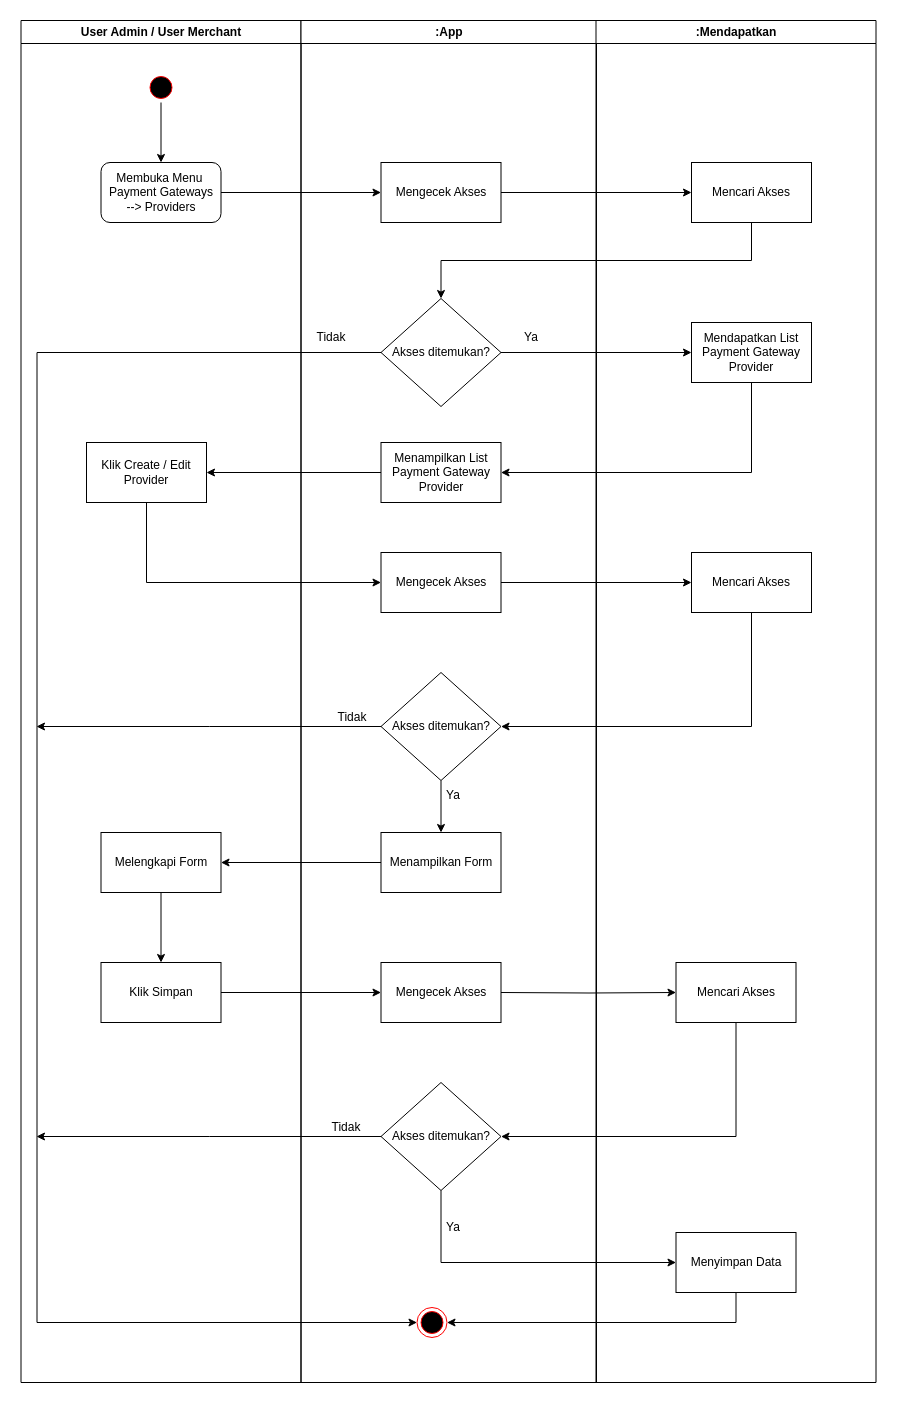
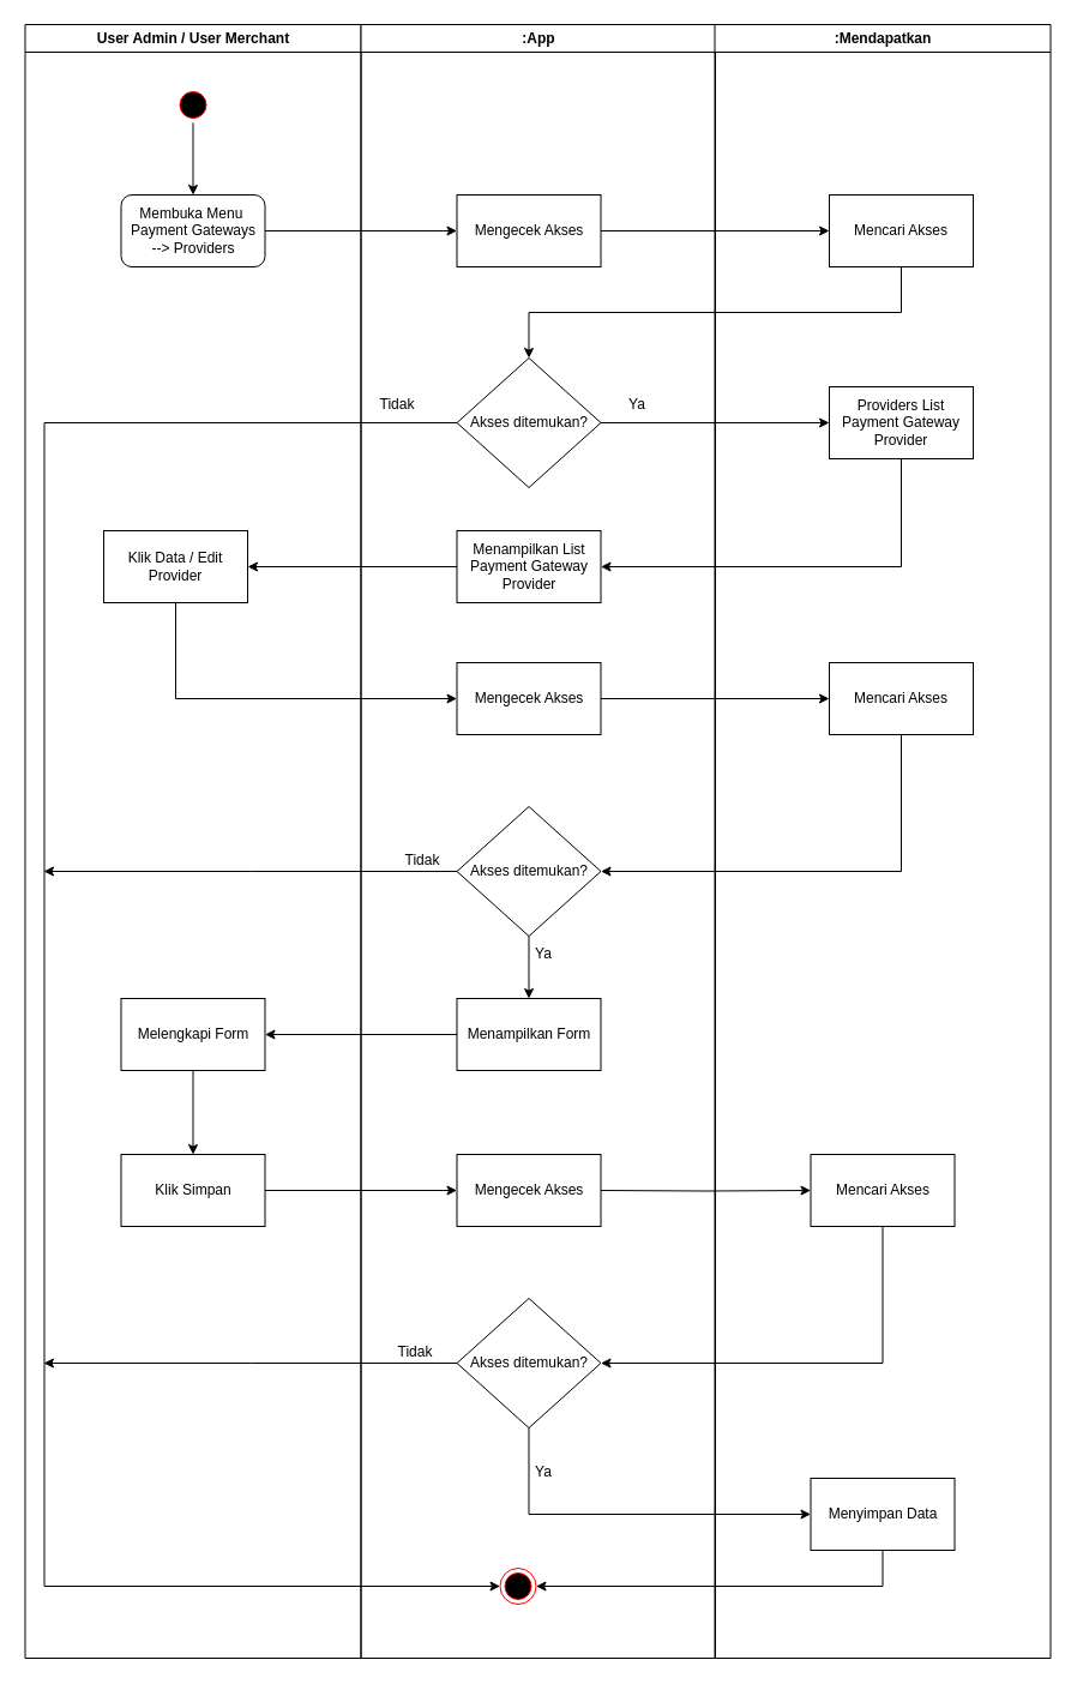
  <mxCell id="0" />
  <mxCell id="1" parent="0" />
  <mxCell id="2" value="User Admin / User Merchant" style="swimlane;whiteSpace=wrap;movable=1;resizable=1;rotatable=1;deletable=1;editable=1;connectable=1;resizeHeight=1;resizeWidth=1;" parent="1" vertex="1"><mxGeometry x="20.5" y="20" width="280" height="1362" as="geometry"><mxRectangle x="164.5" y="128" width="200" height="30" as="alternateBounds" /></mxGeometry></mxCell>
  <mxCell id="3" style="edgeStyle=orthogonalEdgeStyle;rounded=0;orthogonalLoop=1;jettySize=auto;html=1;exitX=0.5;exitY=1;exitDx=0;exitDy=0;entryX=0.5;entryY=0;entryDx=0;entryDy=0;" parent="2" source="4" target="5" edge="1"><mxGeometry relative="1" as="geometry" /></mxCell>
  <mxCell id="4" value="" style="ellipse;shape=startState;fillColor=#000000;strokeColor=#ff0000;" parent="2" vertex="1"><mxGeometry x="125" y="52" width="30" height="30" as="geometry" /></mxCell>
  <mxCell id="5" value="Membuka Menu&amp;nbsp;&lt;br style=&quot;border-color: var(--border-color);&quot;&gt;Payment Gateways &lt;br&gt;--&amp;gt; Providers" style="whiteSpace=wrap;html=1;rounded=1;" parent="2" vertex="1"><mxGeometry x="80" y="142" width="120" height="60" as="geometry" /></mxCell>
- <mxCell id="6" value="Klik Create / Edit Provider" style="rounded=0;whiteSpace=wrap;html=1;" parent="2" vertex="1"><mxGeometry x="65.5" y="422" width="120" height="60" as="geometry" /></mxCell>
+ <mxCell id="6" value="Klik Data / Edit Provider" style="rounded=0;whiteSpace=wrap;html=1;" parent="2" vertex="1"><mxGeometry x="65.5" y="422" width="120" height="60" as="geometry" /></mxCell>
  <mxCell id="7" style="edgeStyle=orthogonalEdgeStyle;rounded=0;orthogonalLoop=1;jettySize=auto;html=1;exitX=0.5;exitY=1;exitDx=0;exitDy=0;entryX=0.5;entryY=0;entryDx=0;entryDy=0;" parent="2" source="8" target="9" edge="1"><mxGeometry relative="1" as="geometry" /></mxCell>
  <mxCell id="8" value="Melengkapi Form" style="rounded=0;whiteSpace=wrap;html=1;" parent="2" vertex="1"><mxGeometry x="80" y="812" width="120" height="60" as="geometry" /></mxCell>
  <mxCell id="9" value="Klik Simpan" style="rounded=0;whiteSpace=wrap;html=1;" parent="2" vertex="1"><mxGeometry x="80" y="942" width="120" height="60" as="geometry" /></mxCell>
  <mxCell id="10" value=":App" style="swimlane;whiteSpace=wrap;movable=1;resizable=1;rotatable=1;deletable=1;editable=1;connectable=1;" parent="1" vertex="1"><mxGeometry x="300.5" y="20" width="295.5" height="1362" as="geometry" /></mxCell>
  <mxCell id="11" value="Mengecek Akses" style="rounded=0;whiteSpace=wrap;html=1;" parent="10" vertex="1"><mxGeometry x="80" y="142" width="120" height="60" as="geometry" /></mxCell>
  <mxCell id="12" value="Akses ditemukan?" style="rhombus;whiteSpace=wrap;html=1;" parent="10" vertex="1"><mxGeometry x="80" y="278" width="120" height="108" as="geometry" /></mxCell>
  <mxCell id="13" value="Menampilkan List Payment Gateway Provider" style="rounded=0;whiteSpace=wrap;html=1;" parent="10" vertex="1"><mxGeometry x="80" y="422" width="120" height="60" as="geometry" /></mxCell>
  <mxCell id="14" value="Mengecek Akses" style="rounded=0;whiteSpace=wrap;html=1;" parent="10" vertex="1"><mxGeometry x="80" y="532" width="120" height="60" as="geometry" /></mxCell>
  <mxCell id="15" value="" style="ellipse;shape=endState;fillColor=#000000;strokeColor=#ff0000" parent="10" vertex="1"><mxGeometry x="116" y="1287" width="30" height="30" as="geometry" /></mxCell>
  <mxCell id="16" style="edgeStyle=orthogonalEdgeStyle;rounded=0;orthogonalLoop=1;jettySize=auto;html=1;entryX=0;entryY=0.5;entryDx=0;entryDy=0;" parent="10" source="12" target="15" edge="1"><mxGeometry relative="1" as="geometry"><Array as="points"><mxPoint x="-264" y="332" /><mxPoint x="-264" y="1302" /></Array><mxPoint x="75.5" y="332" as="sourcePoint" /></mxGeometry></mxCell>
  <mxCell id="17" style="edgeStyle=orthogonalEdgeStyle;rounded=0;orthogonalLoop=1;jettySize=auto;html=1;exitX=0.5;exitY=1;exitDx=0;exitDy=0;entryX=0.5;entryY=0;entryDx=0;entryDy=0;" parent="10" source="18" target="22" edge="1"><mxGeometry relative="1" as="geometry" /></mxCell>
  <mxCell id="18" value="Akses ditemukan?" style="rhombus;whiteSpace=wrap;html=1;" parent="10" vertex="1"><mxGeometry x="80" y="652" width="120" height="108" as="geometry" /></mxCell>
  <mxCell id="19" value="Ya" style="text;html=1;strokeColor=none;fillColor=none;align=center;verticalAlign=middle;whiteSpace=wrap;rounded=0;" parent="10" vertex="1"><mxGeometry x="200" y="302" width="60" height="30" as="geometry" /></mxCell>
  <mxCell id="20" value="Tidak" style="text;html=1;strokeColor=none;fillColor=none;align=center;verticalAlign=middle;whiteSpace=wrap;rounded=0;" parent="10" vertex="1"><mxGeometry y="302" width="60" height="30" as="geometry" /></mxCell>
  <mxCell id="21" value="Tidak" style="text;html=1;strokeColor=none;fillColor=none;align=center;verticalAlign=middle;whiteSpace=wrap;rounded=0;" parent="10" vertex="1"><mxGeometry x="21.5" y="682" width="60" height="30" as="geometry" /></mxCell>
  <mxCell id="22" value="Menampilkan Form" style="rounded=0;whiteSpace=wrap;html=1;" parent="10" vertex="1"><mxGeometry x="80" y="812" width="120" height="60" as="geometry" /></mxCell>
  <mxCell id="23" value="Mengecek Akses" style="rounded=0;whiteSpace=wrap;html=1;" parent="10" vertex="1"><mxGeometry x="80" y="942" width="120" height="60" as="geometry" /></mxCell>
  <mxCell id="24" value="Akses ditemukan?" style="rhombus;whiteSpace=wrap;html=1;" parent="10" vertex="1"><mxGeometry x="80" y="1062" width="120" height="108" as="geometry" /></mxCell>
  <mxCell id="25" value="Ya" style="text;html=1;strokeColor=none;fillColor=none;align=center;verticalAlign=middle;whiteSpace=wrap;rounded=0;" parent="10" vertex="1"><mxGeometry x="122.5" y="760" width="60" height="30" as="geometry" /></mxCell>
  <mxCell id="26" value="Ya" style="text;html=1;strokeColor=none;fillColor=none;align=center;verticalAlign=middle;whiteSpace=wrap;rounded=0;" parent="10" vertex="1"><mxGeometry x="122.5" y="1192" width="60" height="30" as="geometry" /></mxCell>
  <mxCell id="27" value="Tidak" style="text;html=1;strokeColor=none;fillColor=none;align=center;verticalAlign=middle;whiteSpace=wrap;rounded=0;" parent="10" vertex="1"><mxGeometry x="15.5" y="1092" width="60" height="30" as="geometry" /></mxCell>
  <mxCell id="28" value=":Mendapatkan" style="swimlane;whiteSpace=wrap;movable=1;resizable=1;rotatable=1;deletable=1;editable=1;connectable=1;" parent="1" vertex="1"><mxGeometry x="595.5" y="20" width="280" height="1362" as="geometry" /></mxCell>
  <mxCell id="29" value="Mencari Akses" style="rounded=0;whiteSpace=wrap;html=1;" parent="28" vertex="1"><mxGeometry x="95.5" y="142" width="120" height="60" as="geometry" /></mxCell>
- <mxCell id="30" value="Mendapatkan List Payment Gateway Provider" style="rounded=0;whiteSpace=wrap;html=1;" parent="28" vertex="1"><mxGeometry x="95.5" y="302" width="120" height="60" as="geometry" /></mxCell>
+ <mxCell id="30" value="Providers List Payment Gateway Provider" style="rounded=0;whiteSpace=wrap;html=1;" parent="28" vertex="1"><mxGeometry x="95.5" y="302" width="120" height="60" as="geometry" /></mxCell>
  <mxCell id="31" value="Mencari Akses" style="rounded=0;whiteSpace=wrap;html=1;" parent="28" vertex="1"><mxGeometry x="95.5" y="532" width="120" height="60" as="geometry" /></mxCell>
  <mxCell id="32" value="Mencari Akses" style="rounded=0;whiteSpace=wrap;html=1;" parent="28" vertex="1"><mxGeometry x="80" y="942" width="120" height="60" as="geometry" /></mxCell>
  <mxCell id="33" value="Menyimpan Data" style="rounded=0;whiteSpace=wrap;html=1;" parent="28" vertex="1"><mxGeometry x="80" y="1212" width="120" height="60" as="geometry" /></mxCell>
  <mxCell id="34" style="edgeStyle=orthogonalEdgeStyle;rounded=0;orthogonalLoop=1;jettySize=auto;html=1;exitX=0.5;exitY=1;exitDx=0;exitDy=0;entryX=1;entryY=0.5;entryDx=0;entryDy=0;" parent="1" source="30" target="13" edge="1"><mxGeometry relative="1" as="geometry" /></mxCell>
  <mxCell id="35" style="edgeStyle=orthogonalEdgeStyle;rounded=0;orthogonalLoop=1;jettySize=auto;html=1;exitX=0;exitY=0.5;exitDx=0;exitDy=0;entryX=1;entryY=0.5;entryDx=0;entryDy=0;" parent="1" source="13" target="6" edge="1"><mxGeometry relative="1" as="geometry" /></mxCell>
  <mxCell id="36" style="edgeStyle=orthogonalEdgeStyle;rounded=0;orthogonalLoop=1;jettySize=auto;html=1;exitX=1;exitY=0.5;exitDx=0;exitDy=0;entryX=0;entryY=0.5;entryDx=0;entryDy=0;" parent="1" source="5" target="11" edge="1"><mxGeometry relative="1" as="geometry" /></mxCell>
  <mxCell id="37" style="edgeStyle=orthogonalEdgeStyle;rounded=0;orthogonalLoop=1;jettySize=auto;html=1;exitX=1;exitY=0.5;exitDx=0;exitDy=0;entryX=0;entryY=0.5;entryDx=0;entryDy=0;" parent="1" source="11" target="29" edge="1"><mxGeometry relative="1" as="geometry" /></mxCell>
  <mxCell id="38" style="edgeStyle=orthogonalEdgeStyle;rounded=0;orthogonalLoop=1;jettySize=auto;html=1;exitX=0.5;exitY=1;exitDx=0;exitDy=0;entryX=0;entryY=0.5;entryDx=0;entryDy=0;" parent="1" source="6" target="14" edge="1"><mxGeometry relative="1" as="geometry" /></mxCell>
  <mxCell id="39" style="edgeStyle=orthogonalEdgeStyle;rounded=0;orthogonalLoop=1;jettySize=auto;html=1;exitX=1;exitY=0.5;exitDx=0;exitDy=0;entryX=0;entryY=0.5;entryDx=0;entryDy=0;" parent="1" source="14" target="31" edge="1"><mxGeometry relative="1" as="geometry" /></mxCell>
  <mxCell id="40" style="edgeStyle=orthogonalEdgeStyle;rounded=0;orthogonalLoop=1;jettySize=auto;html=1;exitX=0.5;exitY=1;exitDx=0;exitDy=0;entryX=1;entryY=0.5;entryDx=0;entryDy=0;" parent="1" source="31" target="18" edge="1"><mxGeometry relative="1" as="geometry" /></mxCell>
  <mxCell id="41" style="edgeStyle=orthogonalEdgeStyle;rounded=0;orthogonalLoop=1;jettySize=auto;html=1;exitX=0;exitY=0.5;exitDx=0;exitDy=0;" parent="1" source="18" edge="1"><mxGeometry relative="1" as="geometry"><mxPoint x="36" y="726" as="targetPoint" /></mxGeometry></mxCell>
  <mxCell id="42" style="edgeStyle=orthogonalEdgeStyle;rounded=0;orthogonalLoop=1;jettySize=auto;html=1;exitX=0.5;exitY=1;exitDx=0;exitDy=0;entryX=0.5;entryY=0;entryDx=0;entryDy=0;" parent="1" source="29" target="12" edge="1"><mxGeometry relative="1" as="geometry" /></mxCell>
  <mxCell id="43" style="edgeStyle=orthogonalEdgeStyle;rounded=0;orthogonalLoop=1;jettySize=auto;html=1;exitX=1;exitY=0.5;exitDx=0;exitDy=0;entryX=0;entryY=0.5;entryDx=0;entryDy=0;" parent="1" source="12" target="30" edge="1"><mxGeometry relative="1" as="geometry" /></mxCell>
  <mxCell id="44" style="edgeStyle=orthogonalEdgeStyle;rounded=0;orthogonalLoop=1;jettySize=auto;html=1;exitX=0;exitY=0.5;exitDx=0;exitDy=0;entryX=1;entryY=0.5;entryDx=0;entryDy=0;" parent="1" source="22" target="8" edge="1"><mxGeometry relative="1" as="geometry" /></mxCell>
  <mxCell id="45" style="edgeStyle=orthogonalEdgeStyle;rounded=0;orthogonalLoop=1;jettySize=auto;html=1;exitX=1;exitY=0.5;exitDx=0;exitDy=0;entryX=0;entryY=0.5;entryDx=0;entryDy=0;" parent="1" source="9" edge="1"><mxGeometry relative="1" as="geometry"><mxPoint x="380.5" y="992" as="targetPoint" /></mxGeometry></mxCell>
  <mxCell id="46" style="edgeStyle=orthogonalEdgeStyle;rounded=0;orthogonalLoop=1;jettySize=auto;html=1;exitX=1;exitY=0.5;exitDx=0;exitDy=0;entryX=0;entryY=0.5;entryDx=0;entryDy=0;" parent="1" target="32" edge="1"><mxGeometry relative="1" as="geometry"><mxPoint x="500.5" y="992" as="sourcePoint" /></mxGeometry></mxCell>
  <mxCell id="47" style="edgeStyle=orthogonalEdgeStyle;rounded=0;orthogonalLoop=1;jettySize=auto;html=1;exitX=0.5;exitY=1;exitDx=0;exitDy=0;entryX=1;entryY=0.5;entryDx=0;entryDy=0;" parent="1" source="32" target="24" edge="1"><mxGeometry relative="1" as="geometry" /></mxCell>
  <mxCell id="48" style="edgeStyle=orthogonalEdgeStyle;rounded=0;orthogonalLoop=1;jettySize=auto;html=1;exitX=0;exitY=0.5;exitDx=0;exitDy=0;" parent="1" source="24" edge="1"><mxGeometry relative="1" as="geometry"><mxPoint x="36" y="1136" as="targetPoint" /></mxGeometry></mxCell>
  <mxCell id="49" style="edgeStyle=orthogonalEdgeStyle;rounded=0;orthogonalLoop=1;jettySize=auto;html=1;exitX=0.5;exitY=1;exitDx=0;exitDy=0;entryX=0;entryY=0.5;entryDx=0;entryDy=0;" parent="1" source="24" target="33" edge="1"><mxGeometry relative="1" as="geometry" /></mxCell>
  <mxCell id="50" style="edgeStyle=orthogonalEdgeStyle;rounded=0;orthogonalLoop=1;jettySize=auto;html=1;exitX=0.5;exitY=1;exitDx=0;exitDy=0;entryX=1;entryY=0.5;entryDx=0;entryDy=0;" parent="1" source="33" target="15" edge="1"><mxGeometry relative="1" as="geometry" /></mxCell>
